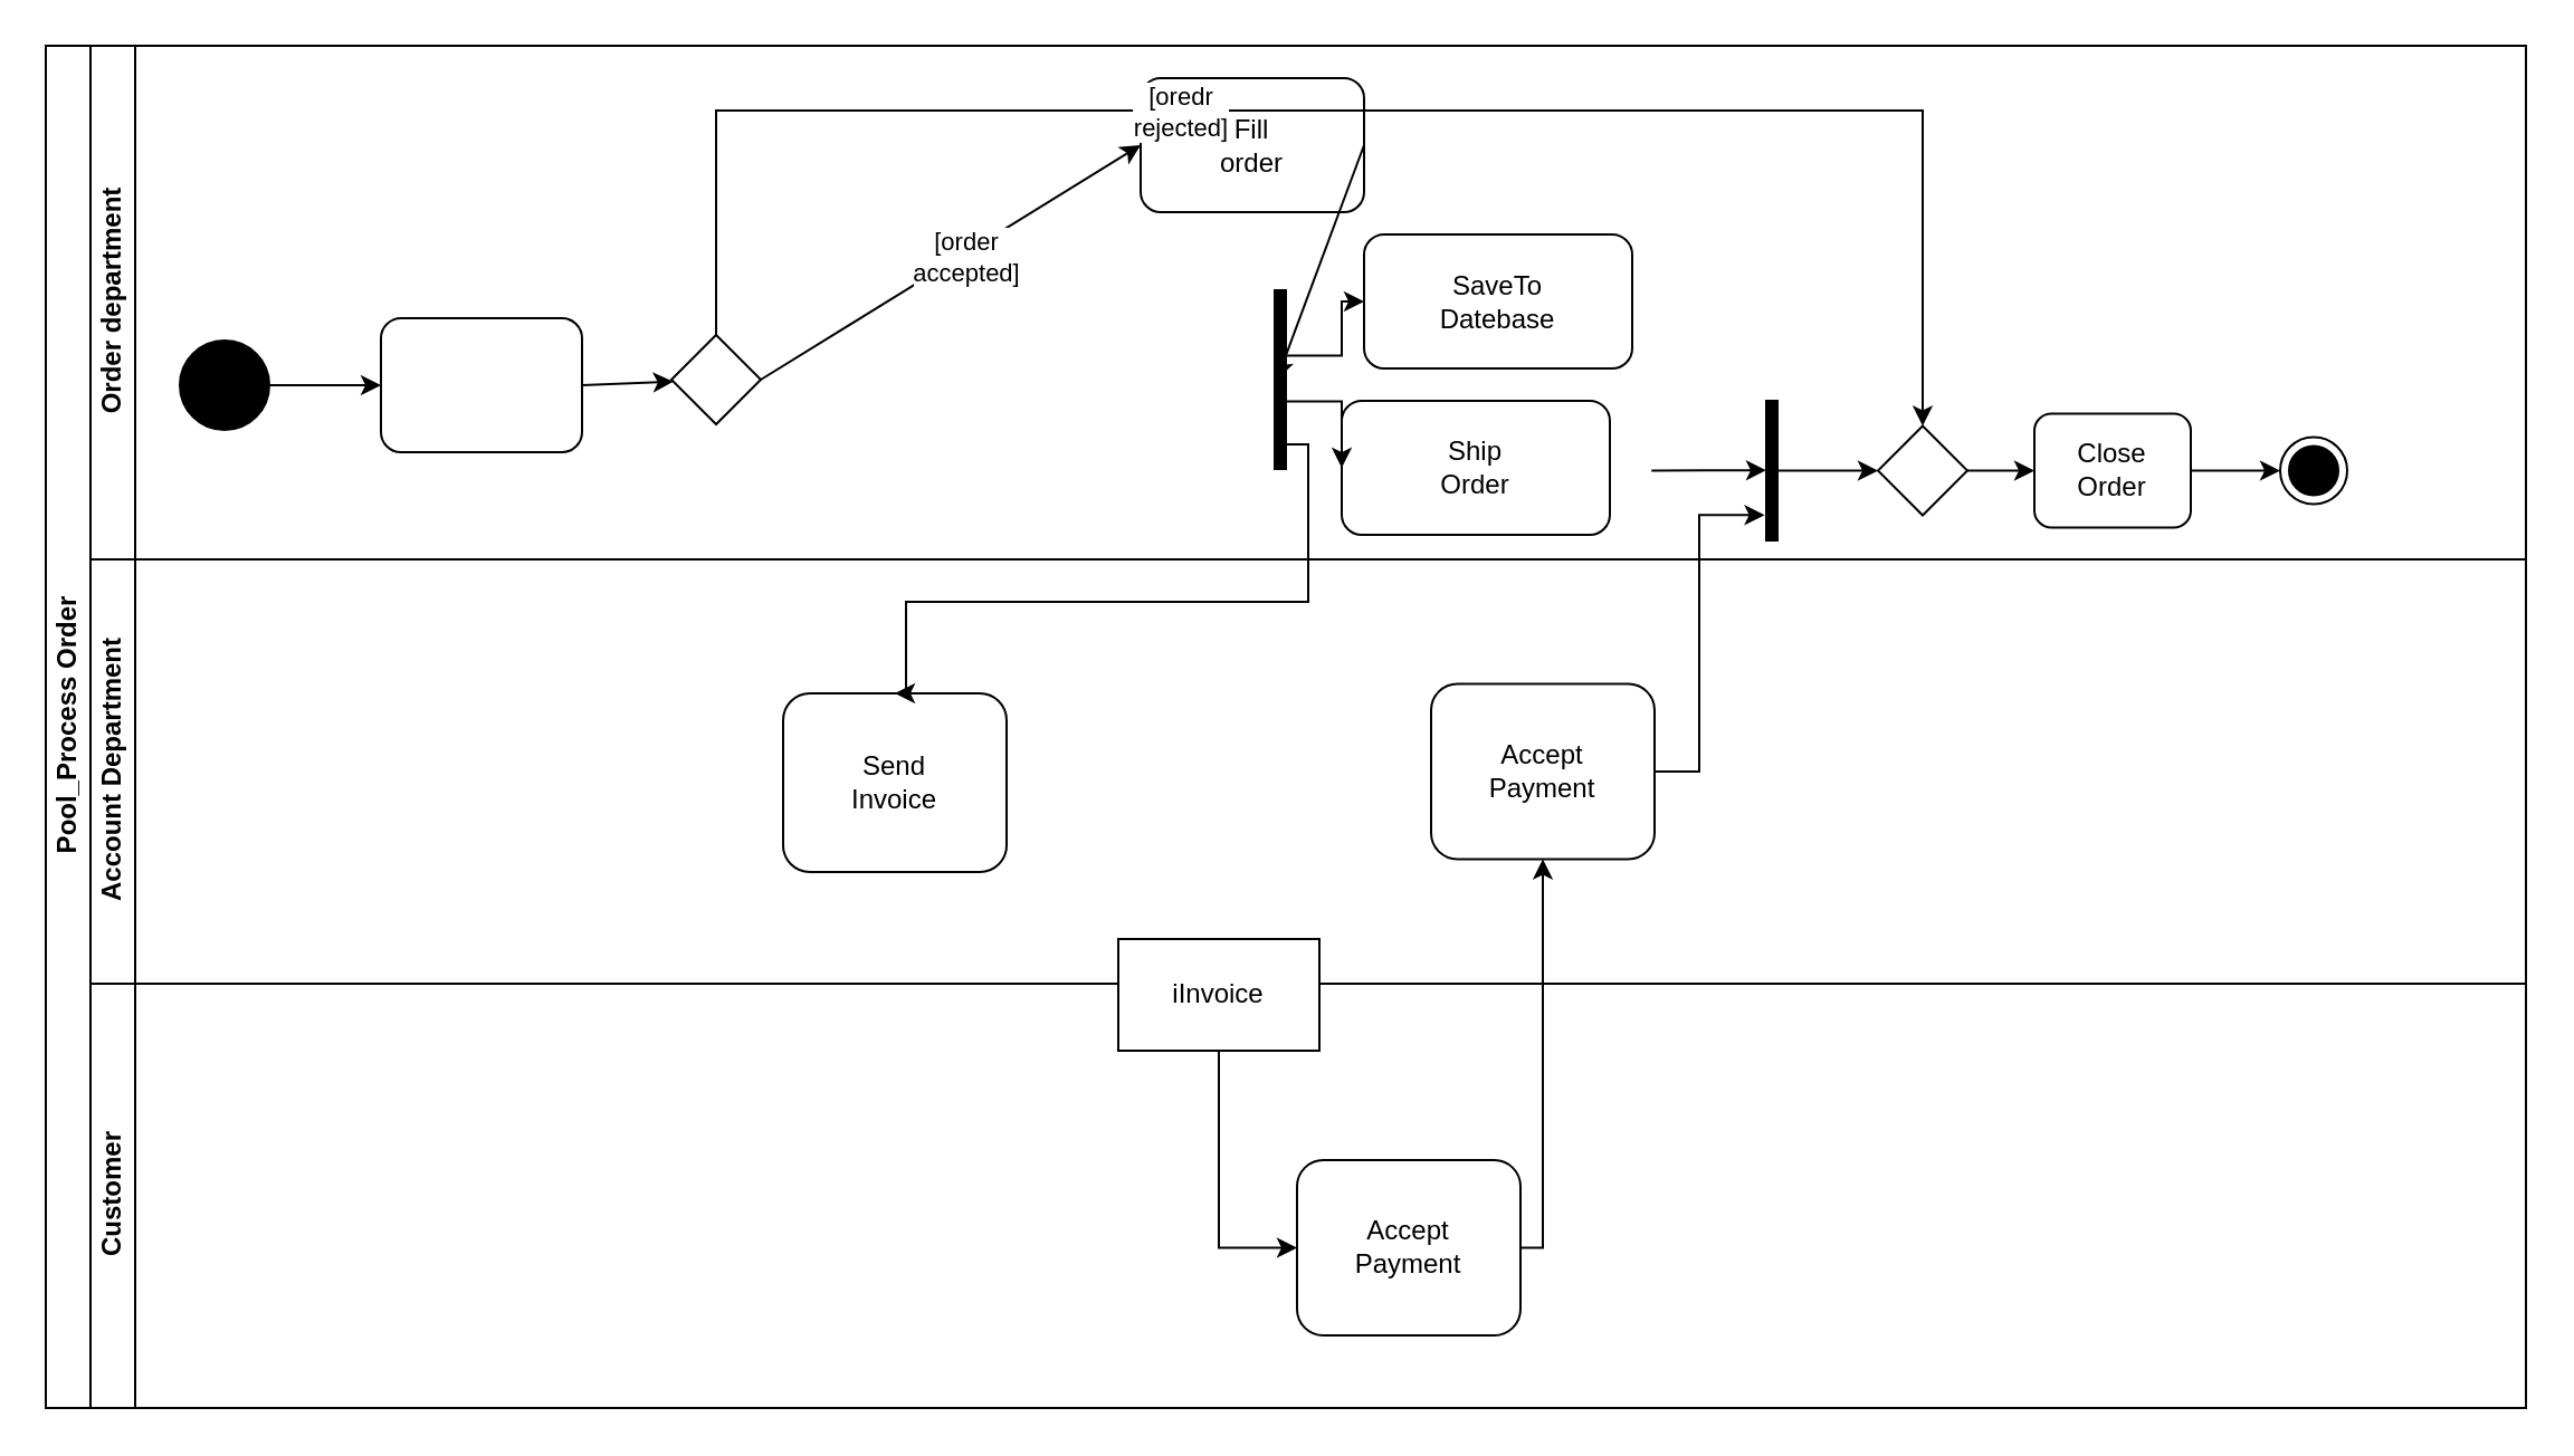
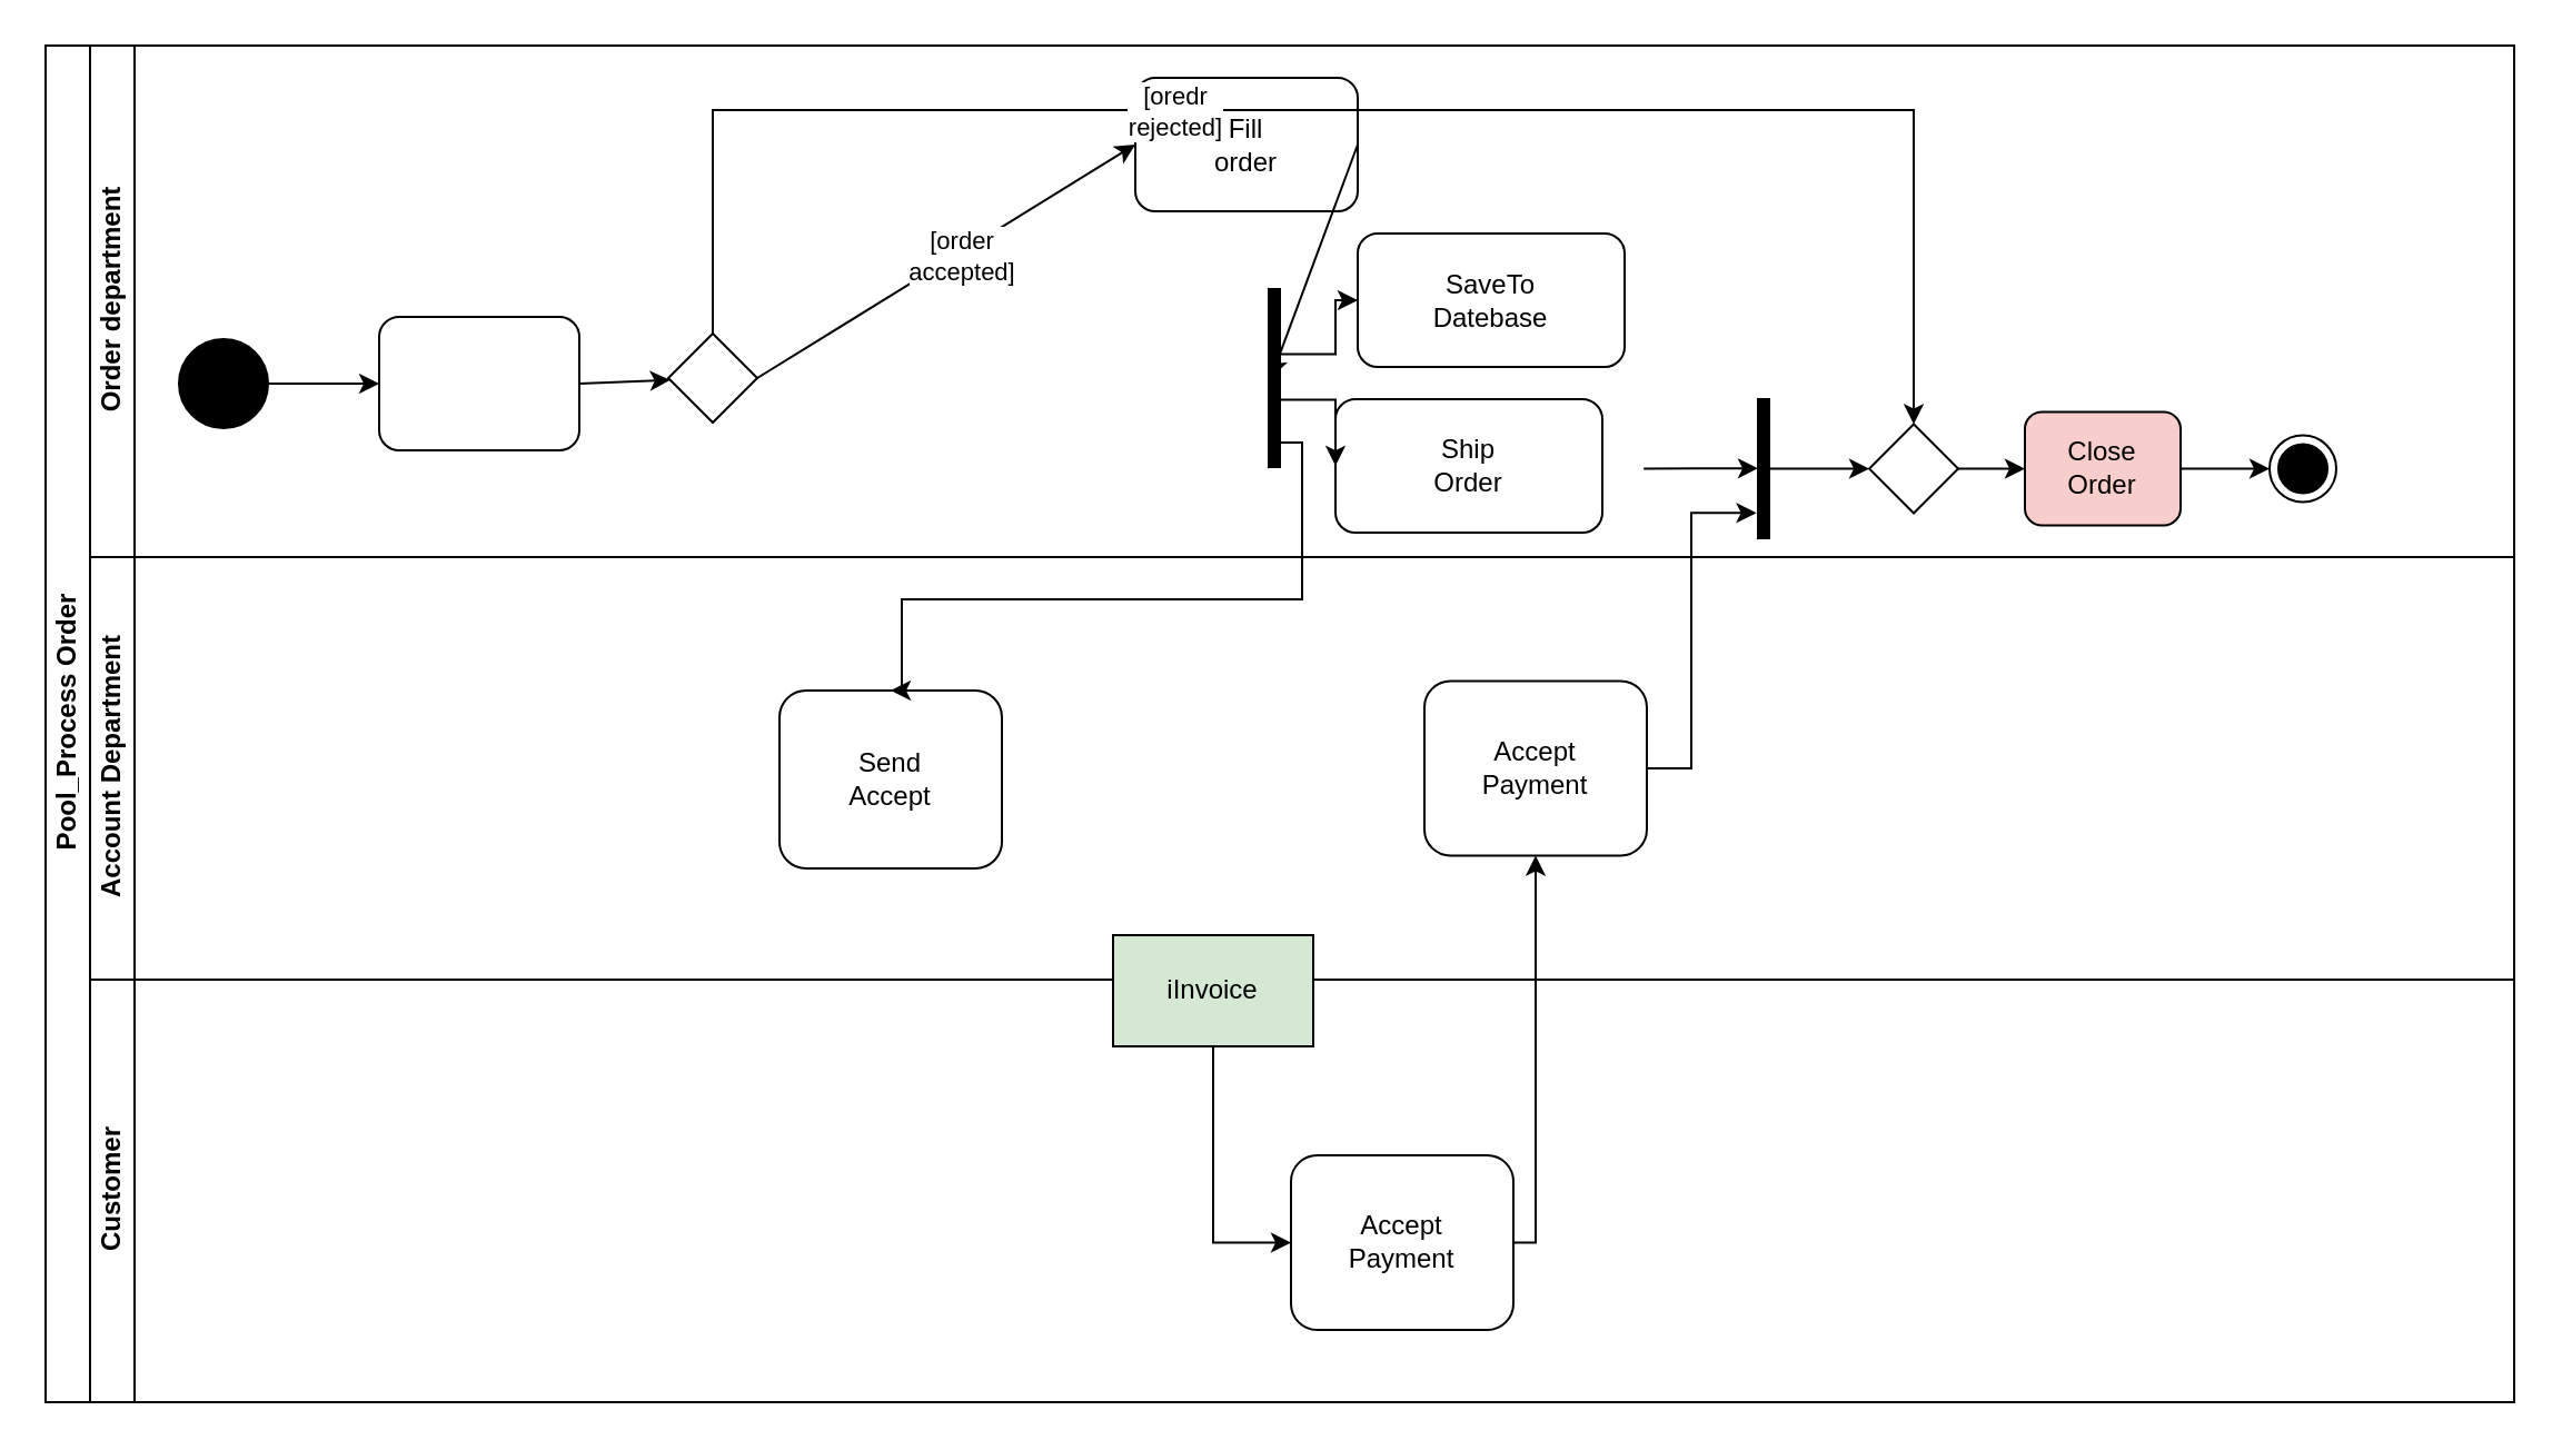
  <mxCell id="0" />
  <mxCell id="1" parent="0" />
  <mxCell id="2" value="Pool_Process Order" style="swimlane;html=1;childLayout=stackLayout;resizeParent=1;resizeParentMax=0;horizontal=0;startSize=20;horizontalStack=0;" vertex="1" parent="1"><mxGeometry x="20" y="20" width="1110" height="610" as="geometry" /></mxCell>
  <mxCell id="3" value="Order department" style="swimlane;html=1;startSize=20;horizontal=0;" vertex="1" parent="2"><mxGeometry x="20" width="1090" height="230" as="geometry" /></mxCell>
  <mxCell id="4" value="" style="edgeStyle=orthogonalEdgeStyle;rounded=0;orthogonalLoop=1;jettySize=auto;html=1;" edge="1" parent="3" source="5"><mxGeometry relative="1" as="geometry"><mxPoint x="130.0" y="152" as="targetPoint" /></mxGeometry></mxCell>
  <mxCell id="5" value="" style="ellipse;whiteSpace=wrap;html=1;fillColor=#000000;" vertex="1" parent="3"><mxGeometry x="40" y="132" width="40" height="40" as="geometry" /></mxCell>
  <mxCell id="6" value="" style="rounded=1;whiteSpace=wrap;html=1;" vertex="1" parent="3"><mxGeometry x="130" y="122" width="90" height="60" as="geometry" /></mxCell>
  <mxCell id="7" value="" style="endArrow=classic;html=1;rounded=0;curved=1;exitX=1;exitY=0.5;exitDx=0;exitDy=0;" edge="1" parent="3" source="6"><mxGeometry width="50" height="50" relative="1" as="geometry"><mxPoint x="340" y="312" as="sourcePoint" /><mxPoint x="260.845" y="150.429" as="targetPoint" /></mxGeometry></mxCell>
  <mxCell id="8" value="Fill&lt;div&gt;order&lt;/div&gt;" style="rounded=1;whiteSpace=wrap;html=1;" vertex="1" parent="3"><mxGeometry x="470" y="14.5" width="100" height="60" as="geometry" /></mxCell>
  <mxCell id="9" value="" style="endArrow=classic;html=1;rounded=0;curved=1;exitX=1;exitY=0.5;exitDx=0;exitDy=0;entryX=0;entryY=0.5;entryDx=0;entryDy=0;" edge="1" parent="3" source="22" target="8"><mxGeometry relative="1" as="geometry"><mxPoint x="310" y="149.5" as="sourcePoint" /><mxPoint x="410" y="282" as="targetPoint" /></mxGeometry></mxCell>
  <mxCell id="10" value="Label" style="edgeLabel;resizable=0;html=1;;align=center;verticalAlign=middle;" connectable="0" vertex="1" parent="9"><mxGeometry relative="1" as="geometry" /></mxCell>
  <mxCell id="11" value="[order&lt;div&gt;accepted]&lt;/div&gt;" style="edgeLabel;html=1;align=center;verticalAlign=middle;resizable=0;points=[];" vertex="1" connectable="0" parent="9"><mxGeometry x="0.067" y="-1" relative="1" as="geometry"><mxPoint as="offset" /></mxGeometry></mxCell>
  <mxCell id="12" value="SaveTo&lt;div&gt;Datebase&lt;/div&gt;" style="rounded=1;whiteSpace=wrap;html=1;" vertex="1" parent="3"><mxGeometry x="570" y="84.5" width="120" height="60" as="geometry" /></mxCell>
  <mxCell id="13" value="Ship&lt;div&gt;Order&lt;/div&gt;" style="rounded=1;whiteSpace=wrap;html=1;" vertex="1" parent="3"><mxGeometry x="560" y="159" width="120" height="60" as="geometry" /></mxCell>
  <mxCell id="14" value="" style="html=1;points=[];perimeter=orthogonalPerimeter;fillColor=strokeColor;" vertex="1" parent="3"><mxGeometry x="530" y="109.5" width="5" height="80" as="geometry" /></mxCell>
  <mxCell id="15" value="" style="endArrow=classic;html=1;rounded=0;curved=1;exitX=1;exitY=0.5;exitDx=0;exitDy=0;entryX=0.2;entryY=0.499;entryDx=0;entryDy=0;entryPerimeter=0;" edge="1" parent="3" source="8" target="14"><mxGeometry width="50" height="50" relative="1" as="geometry"><mxPoint x="420" y="302" as="sourcePoint" /><mxPoint x="470" y="252" as="targetPoint" /></mxGeometry></mxCell>
  <mxCell id="16" value="" style="endArrow=classic;html=1;rounded=0;exitX=0.778;exitY=0.622;exitDx=0;exitDy=0;exitPerimeter=0;entryX=0;entryY=0.5;entryDx=0;entryDy=0;edgeStyle=elbowEdgeStyle;" edge="1" parent="3" source="14" target="13"><mxGeometry width="50" height="50" relative="1" as="geometry"><mxPoint x="590" y="232" as="sourcePoint" /><mxPoint x="580" y="209.5" as="targetPoint" /><Array as="points"><mxPoint x="560" y="192" /></Array></mxGeometry></mxCell>
  <mxCell id="17" value="" style="endArrow=classic;html=1;rounded=0;exitX=0.877;exitY=0.366;exitDx=0;exitDy=0;exitPerimeter=0;entryX=0;entryY=0.5;entryDx=0;entryDy=0;edgeStyle=elbowEdgeStyle;" edge="1" parent="3" source="14" target="12"><mxGeometry width="50" height="50" relative="1" as="geometry"><mxPoint x="590" y="232" as="sourcePoint" /><mxPoint x="640" y="182" as="targetPoint" /><Array as="points"><mxPoint x="560" y="112" /></Array></mxGeometry></mxCell>
  <mxCell id="18" value="" style="html=1;points=[];perimeter=orthogonalPerimeter;fillColor=strokeColor;" vertex="1" parent="3"><mxGeometry x="750" y="159" width="5" height="62.5" as="geometry" /></mxCell>
  <mxCell id="19" value="" style="endArrow=classic;html=1;rounded=0;exitX=1;exitY=0.5;exitDx=0;exitDy=0;entryX=0.276;entryY=0.502;entryDx=0;entryDy=0;entryPerimeter=0;" edge="1" parent="3"><mxGeometry width="50" height="50" relative="1" as="geometry"><mxPoint x="698.62" y="190.2" as="sourcePoint" /><mxPoint x="750.0" y="190.075" as="targetPoint" /></mxGeometry></mxCell>
  <mxCell id="20" style="edgeStyle=elbowEdgeStyle;rounded=0;orthogonalLoop=1;jettySize=auto;html=1;exitX=0.5;exitY=0;exitDx=0;exitDy=0;entryX=0.5;entryY=0;entryDx=0;entryDy=0;" edge="1" parent="3" source="22" target="23"><mxGeometry relative="1" as="geometry"><Array as="points"><mxPoint x="550" y="29" /></Array></mxGeometry></mxCell>
  <mxCell id="21" value="[oredr&lt;div&gt;rejected]&lt;/div&gt;" style="edgeLabel;html=1;align=center;verticalAlign=middle;resizable=0;points=[];" vertex="1" connectable="0" parent="20"><mxGeometry x="-0.213" relative="1" as="geometry"><mxPoint as="offset" /></mxGeometry></mxCell>
  <mxCell id="22" value="" style="rhombus;whiteSpace=wrap;html=1;fontFamily=Helvetica;fontSize=12;fontColor=#000000;align=center;" vertex="1" parent="3"><mxGeometry x="260" y="129.5" width="40" height="40" as="geometry" /></mxCell>
  <mxCell id="23" value="" style="rhombus;whiteSpace=wrap;html=1;fontFamily=Helvetica;fontSize=12;fontColor=#000000;align=center;" vertex="1" parent="3"><mxGeometry x="800" y="170.25" width="40" height="40" as="geometry" /></mxCell>
  <mxCell id="24" value="" style="endArrow=classic;html=1;rounded=0;exitX=1;exitY=0.5;exitDx=0;exitDy=0;entryX=0;entryY=0.5;entryDx=0;entryDy=0;" edge="1" parent="3" target="23"><mxGeometry width="50" height="50" relative="1" as="geometry"><mxPoint x="755" y="190.2" as="sourcePoint" /><mxPoint x="806.38" y="190.075" as="targetPoint" /></mxGeometry></mxCell>
- <mxCell id="25" value="Close&lt;div&gt;Order&lt;/div&gt;" style="rounded=1;whiteSpace=wrap;html=1;" vertex="1" parent="3"><mxGeometry x="870" y="164.75" width="70" height="51" as="geometry" /></mxCell>
+ <mxCell id="25" value="Close&lt;div&gt;Order&lt;/div&gt;" style="rounded=1;whiteSpace=wrap;html=1;fillColor=#f8cecc;" vertex="1" parent="3"><mxGeometry x="870" y="164.75" width="70" height="51" as="geometry" /></mxCell>
  <mxCell id="26" value="" style="endArrow=classic;html=1;rounded=0;exitX=1;exitY=0.5;exitDx=0;exitDy=0;" edge="1" parent="3" source="23" target="25"><mxGeometry width="50" height="50" relative="1" as="geometry"><mxPoint x="780" y="129" as="sourcePoint" /><mxPoint x="830" y="79" as="targetPoint" /></mxGeometry></mxCell>
  <mxCell id="27" value="" style="ellipse;html=1;shape=endState;fillColor=strokeColor;" vertex="1" parent="3"><mxGeometry x="980" y="175.25" width="30" height="30" as="geometry" /></mxCell>
  <mxCell id="28" value="" style="endArrow=classic;html=1;rounded=0;exitX=1;exitY=0.5;exitDx=0;exitDy=0;entryX=0;entryY=0.5;entryDx=0;entryDy=0;" edge="1" parent="3" source="25" target="27"><mxGeometry width="50" height="50" relative="1" as="geometry"><mxPoint x="980" y="179" as="sourcePoint" /><mxPoint x="1030" y="129" as="targetPoint" /></mxGeometry></mxCell>
  <mxCell id="29" value="Account Department" style="swimlane;html=1;startSize=20;horizontal=0;" vertex="1" parent="2"><mxGeometry x="20" y="230" width="1090" height="190" as="geometry" /></mxCell>
- <mxCell id="30" value="Send&lt;div&gt;Invoice&lt;/div&gt;" style="rounded=1;whiteSpace=wrap;html=1;" vertex="1" parent="29"><mxGeometry x="310" y="60" width="100" height="80" as="geometry" /></mxCell>
+ <mxCell id="30" value="Send&lt;div&gt;Accept&lt;/div&gt;" style="rounded=1;whiteSpace=wrap;html=1;" vertex="1" parent="29"><mxGeometry x="310" y="60" width="100" height="80" as="geometry" /></mxCell>
  <mxCell id="31" value="Accept&lt;div&gt;Payment&lt;/div&gt;" style="rounded=1;whiteSpace=wrap;html=1;" vertex="1" parent="29"><mxGeometry x="600" y="55.75" width="100" height="78.5" as="geometry" /></mxCell>
  <mxCell id="32" value="" style="endArrow=classic;html=1;rounded=0;exitX=1.103;exitY=0.863;exitDx=0;exitDy=0;exitPerimeter=0;entryX=0.5;entryY=0;entryDx=0;entryDy=0;edgeStyle=orthogonalEdgeStyle;elbow=vertical;" edge="1" parent="2" source="14" target="30"><mxGeometry width="50" height="50" relative="1" as="geometry"><mxPoint x="530" y="179" as="sourcePoint" /><mxPoint x="420" y="279" as="targetPoint" /><Array as="points"><mxPoint x="565" y="178" /><mxPoint x="565" y="249" /><mxPoint x="385" y="249" /></Array></mxGeometry></mxCell>
  <mxCell id="33" value="" style="endArrow=classic;html=1;rounded=0;exitX=1;exitY=0.5;exitDx=0;exitDy=0;entryX=-0.143;entryY=0.818;entryDx=0;entryDy=0;entryPerimeter=0;edgeStyle=orthogonalEdgeStyle;" edge="1" parent="2" source="31" target="18"><mxGeometry width="50" height="50" relative="1" as="geometry"><mxPoint x="830" y="339" as="sourcePoint" /><mxPoint x="880" y="289" as="targetPoint" /><Array as="points"><mxPoint x="740" y="325" /><mxPoint x="740" y="210" /></Array></mxGeometry></mxCell>
  <mxCell id="34" value="Customer" style="swimlane;html=1;startSize=20;horizontal=0;" vertex="1" parent="2"><mxGeometry x="20" y="420" width="1090" height="190" as="geometry" /></mxCell>
- <mxCell id="35" value="iInvoice" style="rounded=0;whiteSpace=wrap;html=1;fontFamily=Helvetica;fontSize=12;fontColor=#000000;align=center;fillColor=#FFFFFF;" vertex="1" parent="34"><mxGeometry x="460" y="-20" width="90" height="50" as="geometry" /></mxCell>
+ <mxCell id="35" value="iInvoice" style="rounded=0;whiteSpace=wrap;html=1;fontFamily=Helvetica;fontSize=12;fontColor=#000000;align=center;fillColor=#d5e8d4;" vertex="1" parent="34"><mxGeometry x="460" y="-20" width="90" height="50" as="geometry" /></mxCell>
  <mxCell id="36" value="Accept&lt;div&gt;Payment&lt;/div&gt;" style="rounded=1;whiteSpace=wrap;html=1;" vertex="1" parent="34"><mxGeometry x="540" y="79" width="100" height="78.5" as="geometry" /></mxCell>
  <mxCell id="37" value="" style="endArrow=classic;html=1;rounded=0;exitX=0.5;exitY=1;exitDx=0;exitDy=0;entryX=0;entryY=0.5;entryDx=0;entryDy=0;edgeStyle=orthogonalEdgeStyle;" edge="1" parent="34" source="35" target="36"><mxGeometry width="50" height="50" relative="1" as="geometry"><mxPoint x="500" y="129" as="sourcePoint" /><mxPoint x="550" y="79" as="targetPoint" /></mxGeometry></mxCell>
  <mxCell id="38" value="" style="endArrow=classic;html=1;rounded=0;entryX=0.5;entryY=1;entryDx=0;entryDy=0;exitX=1;exitY=0.5;exitDx=0;exitDy=0;edgeStyle=orthogonalEdgeStyle;" edge="1" parent="2" source="36" target="31"><mxGeometry width="50" height="50" relative="1" as="geometry"><mxPoint x="520" y="549" as="sourcePoint" /><mxPoint x="570" y="499" as="targetPoint" /></mxGeometry></mxCell>
